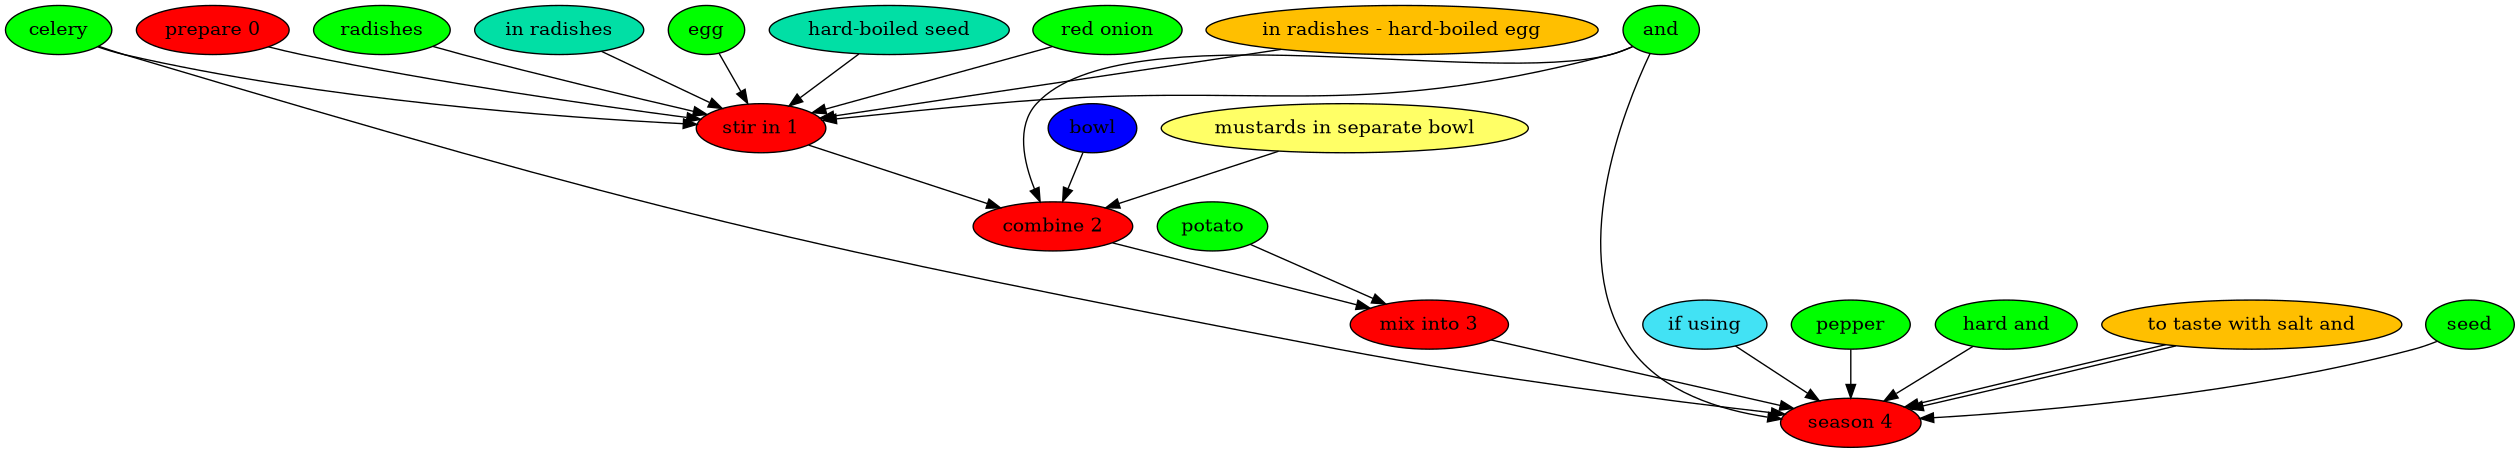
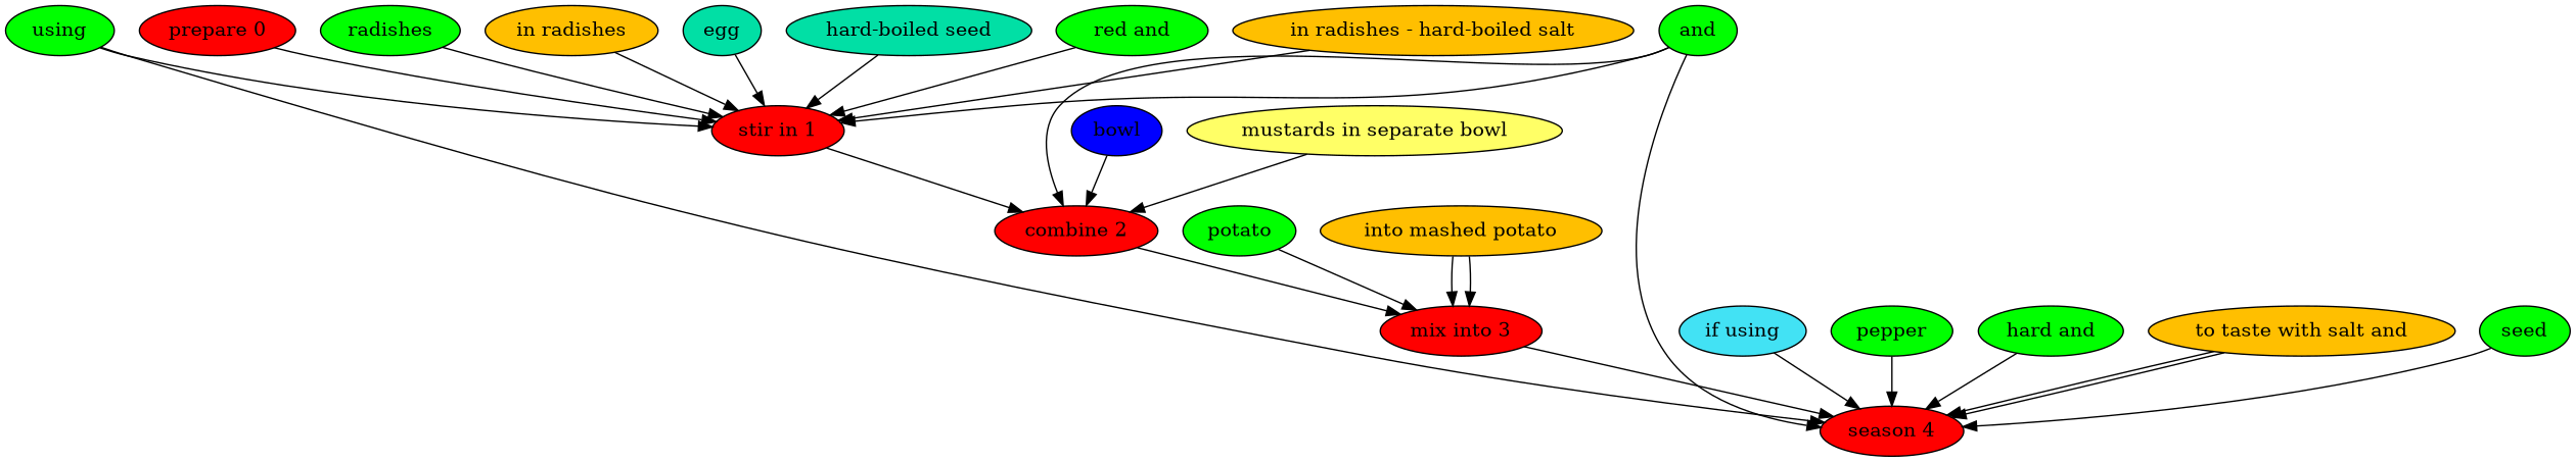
  digraph {
    node [fillcolor=green style=filled]
    "prepare 0" [fillcolor=red]
    "stir in 1" [fillcolor=red]
    "combine 2" [fillcolor=red]
    "mix into 3" [fillcolor=red]
    radishes
-   "in radishes" [fillcolor="#01DFA5"]
-   egg
+   "in radishes" [fillcolor="#FFBF00"]
+   egg [fillcolor="#01DFA5"]
    n8 [fillcolor="#01DFA5" label="hard-boiled seed"]
-   celery
+   celery [label=using]
    "season 4" [fillcolor=red]
    and
-   "red onion"
-   "in radishes - hard-boiled egg" [fillcolor="#FFBF00"]
+   "red onion" [label="red and"]
+   "in radishes - hard-boiled egg" [fillcolor="#FFBF00" label="in radishes - hard-boiled salt"]
    bowl [fillcolor="#0000ff"]
    "mustards in separate bowl" [fillcolor="#ffff66"]
    potato
+   "into mashed potato" [fillcolor="#FFBF00"]
    "if using" [fillcolor="#42e2f4"]
    pepper
    n20 [label="hard and"]
    "to taste with salt and" [fillcolor="#FFBF00"]
    seed
    "prepare 0" -> "stir in 1"
    "stir in 1" -> "combine 2"
    "combine 2" -> "mix into 3"
    "mix into 3" -> "season 4"
    radishes -> "stir in 1"
    "in radishes" -> "stir in 1"
    egg -> "stir in 1"
    n8 -> "stir in 1"
    celery -> "stir in 1"
    celery -> "season 4"
    and -> "stir in 1"
    and -> "combine 2"
    and -> "season 4"
    "red onion" -> "stir in 1"
    "in radishes - hard-boiled egg" -> "stir in 1"
    bowl -> "combine 2"
    "mustards in separate bowl" -> "combine 2"
    potato -> "mix into 3"
+   "into mashed potato" -> "mix into 3"
+   "into mashed potato" -> "mix into 3"
    "if using" -> "season 4"
    pepper -> "season 4"
    n20 -> "season 4"
    "to taste with salt and" -> "season 4"
    "to taste with salt and" -> "season 4"
    seed -> "season 4"
  }
